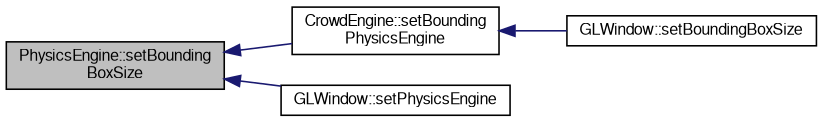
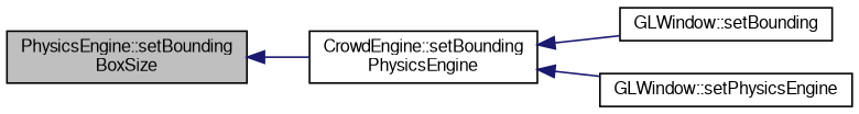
  digraph {
    rankdir=LR
    node [color=black fillcolor=white fontname=FreeSans fontsize=10 shape=record style=filled]
    edge [color=midnightblue dir=back fontname=FreeSans fontsize=10 labelfontname=FreeSans labelfontsize=10 style=solid]
    n1 [fillcolor=grey75 fontcolor=black height=0.2 label="PhysicsEngine::setBounding\lBoxSize" width=0.4]
    n2 [height=0.2 label="CrowdEngine::setBounding\lPhysicsEngine" width=0.4]
-   n3 [height=0.2 label="GLWindow::setBoundingBoxSize" width=0.4]
+   n3 [height=0.2 label="GLWindow::setBounding" width=0.4]
    n4 [height=0.2 label="GLWindow::setPhysicsEngine" width=0.4]
    n1 -> n2
    n2 -> n3
-   n1 -> n4
+   n2 -> n4
  }
